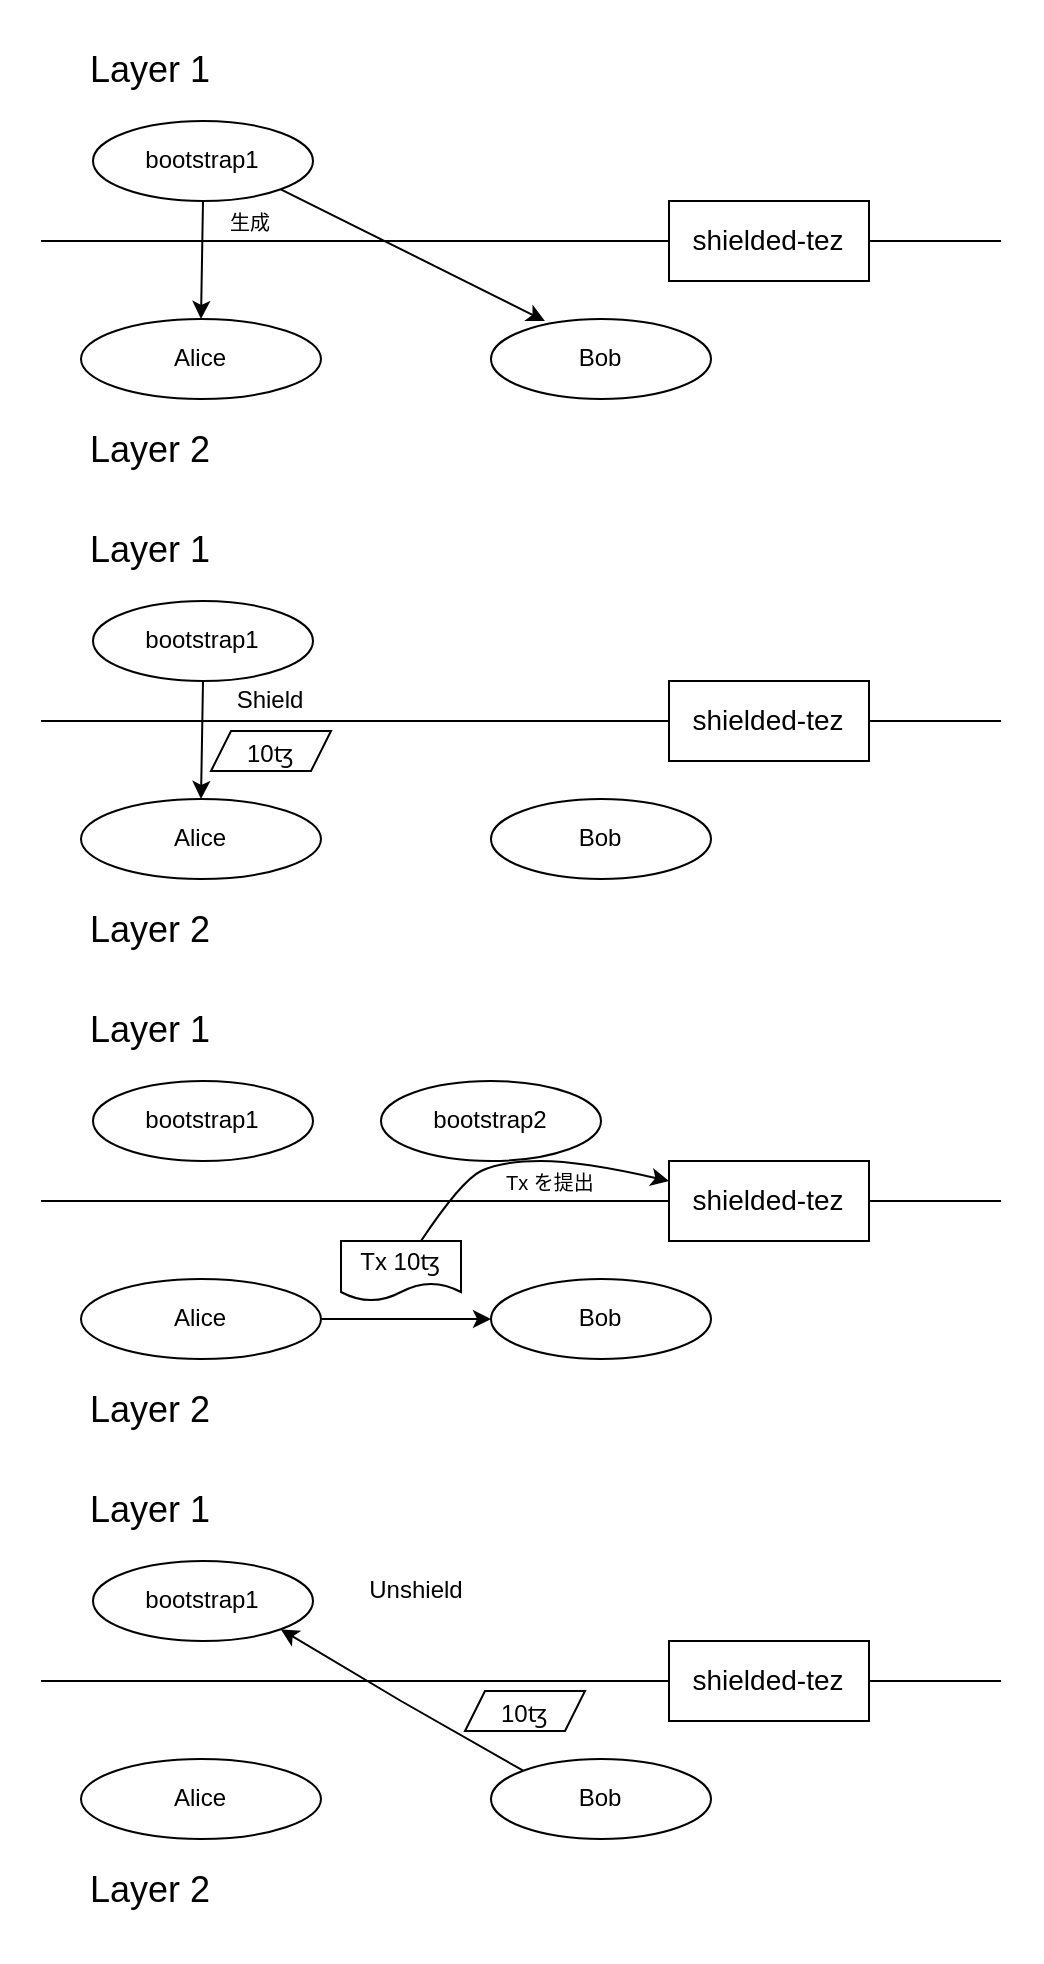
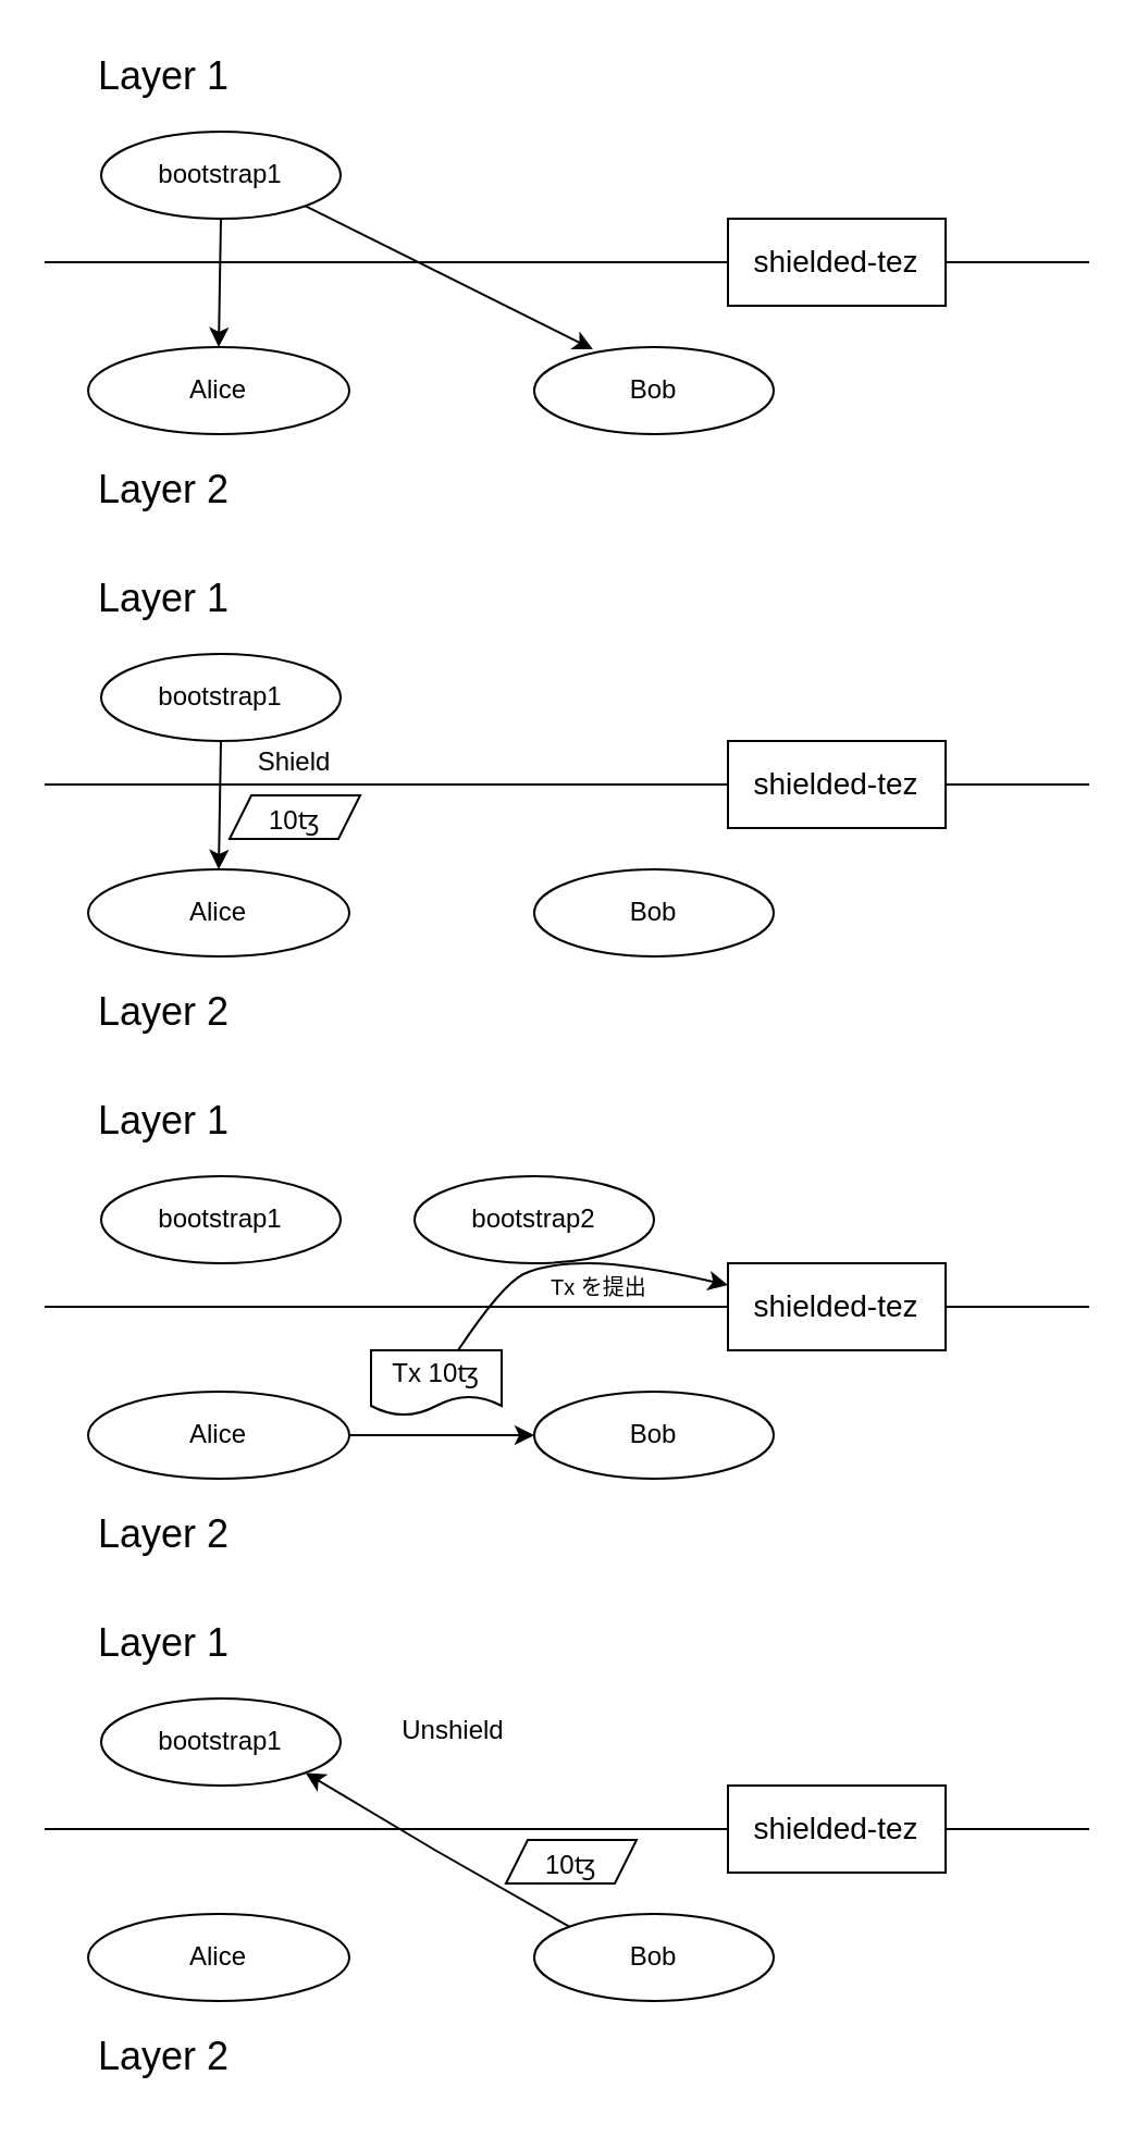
  <mxCell id="0" />
  <mxCell id="1" parent="0" />
  <mxCell id="2" value="" style="endArrow=none;html=1;rounded=0;startArrow=none;" edge="1" parent="1" source="12"><mxGeometry width="50" height="50" relative="1" as="geometry"><mxPoint y="120" as="sourcePoint" x="20" /><mxPoint x="500" y="120" as="targetPoint" /></mxGeometry></mxCell>
  <mxCell id="3" value="bootstrap1" style="ellipse;whiteSpace=wrap;html=1;" vertex="1" parent="1"><mxGeometry x="46" y="60" width="110" height="40" as="geometry" /></mxCell>
  <mxCell id="4" value="Alice" style="ellipse;whiteSpace=wrap;html=1;" vertex="1" parent="1"><mxGeometry x="40" y="159" width="120" height="40" as="geometry" /></mxCell>
  <mxCell id="5" value="Bob" style="ellipse;whiteSpace=wrap;html=1;" vertex="1" parent="1"><mxGeometry x="245" y="159" width="110" height="40" as="geometry" /></mxCell>
  <mxCell id="6" value="" style="endArrow=classic;html=1;rounded=0;fontSize=14;exitX=0.5;exitY=1;exitDx=0;exitDy=0;entryX=0.5;entryY=0;entryDx=0;entryDy=0;" edge="1" parent="1" source="3" target="4"><mxGeometry width="50" height="50" relative="1" as="geometry"><mxPoint x="380" y="240" as="sourcePoint" /><mxPoint x="430" y="190" as="targetPoint" /></mxGeometry></mxCell>
  <mxCell id="7" value="" style="endArrow=classic;html=1;rounded=0;fontSize=14;exitX=1;exitY=1;exitDx=0;exitDy=0;entryX=0.245;entryY=0.025;entryDx=0;entryDy=0;entryPerimeter=0;" edge="1" parent="1" source="3" target="5"><mxGeometry width="50" height="50" relative="1" as="geometry"><mxPoint x="380" y="240" as="sourcePoint" /><mxPoint x="430" y="190" as="targetPoint" /></mxGeometry></mxCell>
- <mxCell id="8" value="&lt;font style=&quot;font-size: 10px;&quot;&gt;生成&lt;/font&gt;" style="text;html=1;strokeColor=none;fillColor=none;align=center;verticalAlign=middle;whiteSpace=wrap;rounded=0;fontSize=14;" vertex="1" parent="1"><mxGeometry x="100" y="100" width="50" height="20" as="geometry" /></mxCell>
  <mxCell id="9" value="&lt;font style=&quot;font-size: 18px;&quot;&gt;Layer 1&lt;br&gt;&lt;/font&gt;" style="text;html=1;strokeColor=none;fillColor=none;align=center;verticalAlign=middle;whiteSpace=wrap;rounded=0;fontSize=10;" vertex="1" parent="1"><mxGeometry x="30" y="20" width="90" height="30" as="geometry" /></mxCell>
  <mxCell id="10" value="&lt;font style=&quot;font-size: 18px;&quot;&gt;Layer 2&lt;br&gt;&lt;/font&gt;" style="text;html=1;strokeColor=none;fillColor=none;align=center;verticalAlign=middle;whiteSpace=wrap;rounded=0;fontSize=10;" vertex="1" parent="1"><mxGeometry x="30" y="210" width="90" height="30" as="geometry" /></mxCell>
  <mxCell id="11" value="" style="endArrow=none;html=1;rounded=0;" edge="1" parent="1" target="12"><mxGeometry width="50" height="50" relative="1" as="geometry"><mxPoint y="120" as="sourcePoint" x="20" /><mxPoint x="500" y="120" as="targetPoint" /></mxGeometry></mxCell>
  <mxCell id="12" value="&lt;font style=&quot;font-size: 14px;&quot;&gt;shielded-tez&lt;/font&gt;" style="rounded=0;whiteSpace=wrap;html=1;" vertex="1" parent="1"><mxGeometry x="334" y="100" width="100" height="40" as="geometry" /></mxCell>
  <mxCell id="13" value="" style="endArrow=none;html=1;rounded=0;startArrow=none;" edge="1" parent="1" source="20"><mxGeometry width="50" height="50" relative="1" as="geometry"><mxPoint y="360" as="sourcePoint" x="20" /><mxPoint x="500" y="360" as="targetPoint" /></mxGeometry></mxCell>
  <mxCell id="14" value="bootstrap1" style="ellipse;whiteSpace=wrap;html=1;" vertex="1" parent="1"><mxGeometry x="46" y="300" width="110" height="40" as="geometry" /></mxCell>
  <mxCell id="15" value="Alice" style="ellipse;whiteSpace=wrap;html=1;" vertex="1" parent="1"><mxGeometry x="40" y="399" width="120" height="40" as="geometry" /></mxCell>
  <mxCell id="16" value="Bob" style="ellipse;whiteSpace=wrap;html=1;" vertex="1" parent="1"><mxGeometry x="245" y="399" width="110" height="40" as="geometry" /></mxCell>
  <mxCell id="17" value="&lt;font style=&quot;font-size: 18px;&quot;&gt;Layer 1&lt;br&gt;&lt;/font&gt;" style="text;html=1;strokeColor=none;fillColor=none;align=center;verticalAlign=middle;whiteSpace=wrap;rounded=0;fontSize=10;" vertex="1" parent="1"><mxGeometry x="30" y="260" width="90" height="30" as="geometry" /></mxCell>
  <mxCell id="18" value="&lt;font style=&quot;font-size: 18px;&quot;&gt;Layer 2&lt;br&gt;&lt;/font&gt;" style="text;html=1;strokeColor=none;fillColor=none;align=center;verticalAlign=middle;whiteSpace=wrap;rounded=0;fontSize=10;" vertex="1" parent="1"><mxGeometry x="30" y="450" width="90" height="30" as="geometry" /></mxCell>
  <mxCell id="19" value="" style="endArrow=none;html=1;rounded=0;" edge="1" parent="1" target="20"><mxGeometry width="50" height="50" relative="1" as="geometry"><mxPoint y="360" as="sourcePoint" x="20" /><mxPoint x="500" y="360" as="targetPoint" /></mxGeometry></mxCell>
  <mxCell id="20" value="&lt;font style=&quot;font-size: 14px;&quot;&gt;shielded-tez&lt;/font&gt;" style="rounded=0;whiteSpace=wrap;html=1;" vertex="1" parent="1"><mxGeometry x="334" y="340" width="100" height="40" as="geometry" /></mxCell>
  <mxCell id="21" value="" style="endArrow=classic;html=1;rounded=0;fontSize=18;exitX=0.5;exitY=1;exitDx=0;exitDy=0;entryX=0.5;entryY=0;entryDx=0;entryDy=0;" edge="1" parent="1" source="14" target="15"><mxGeometry width="50" height="50" relative="1" as="geometry"><mxPoint x="370" y="320" as="sourcePoint" /><mxPoint x="420" y="270" as="targetPoint" /></mxGeometry></mxCell>
  <mxCell id="22" value="&lt;font style=&quot;font-size: 12px;&quot;&gt;10ꜩ&lt;/font&gt;" style="shape=parallelogram;perimeter=parallelogramPerimeter;whiteSpace=wrap;html=1;fixedSize=1;fontSize=18;fillColor=none;size=10;" vertex="1" parent="1"><mxGeometry x="105" y="365" width="60" height="20" as="geometry" /></mxCell>
  <mxCell id="23" value="Shield" style="text;html=1;strokeColor=none;fillColor=none;align=center;verticalAlign=middle;whiteSpace=wrap;rounded=0;fontSize=12;" vertex="1" parent="1"><mxGeometry x="105" y="335" width="60" height="30" as="geometry" /></mxCell>
  <mxCell id="24" value="" style="endArrow=none;html=1;rounded=0;startArrow=none;" edge="1" parent="1" source="35"><mxGeometry width="50" height="50" relative="1" as="geometry"><mxPoint y="600" as="sourcePoint" x="20" /><mxPoint x="500" y="600" as="targetPoint" /></mxGeometry></mxCell>
  <mxCell id="25" value="bootstrap1" style="ellipse;whiteSpace=wrap;html=1;" vertex="1" parent="1"><mxGeometry x="46" y="540" width="110" height="40" as="geometry" /></mxCell>
  <mxCell id="26" value="Alice" style="ellipse;whiteSpace=wrap;html=1;" vertex="1" parent="1"><mxGeometry x="40" y="639" width="120" height="40" as="geometry" /></mxCell>
  <mxCell id="27" value="Bob" style="ellipse;whiteSpace=wrap;html=1;" vertex="1" parent="1"><mxGeometry x="245" y="639" width="110" height="40" as="geometry" /></mxCell>
  <mxCell id="28" value="" style="endArrow=classic;html=1;rounded=0;exitX=1;exitY=0.5;exitDx=0;exitDy=0;entryX=0;entryY=0.5;entryDx=0;entryDy=0;" edge="1" parent="1" source="26" target="27"><mxGeometry width="50" height="50" relative="1" as="geometry"><mxPoint x="380" y="739" as="sourcePoint" /><mxPoint x="430" y="689" as="targetPoint" /></mxGeometry></mxCell>
  <mxCell id="29" value="&lt;div&gt;Tx 10ꜩ&lt;/div&gt;" style="shape=document;whiteSpace=wrap;html=1;boundedLbl=1;" vertex="1" parent="1"><mxGeometry x="170" y="620" width="60" height="30" as="geometry" /></mxCell>
  <mxCell id="30" value="bootstrap2" style="ellipse;whiteSpace=wrap;html=1;" vertex="1" parent="1"><mxGeometry x="190" y="540" width="110" height="40" as="geometry" /></mxCell>
  <mxCell id="31" value="Tx を提出" style="text;html=1;strokeColor=none;fillColor=none;align=center;verticalAlign=middle;whiteSpace=wrap;rounded=0;fontSize=10;" vertex="1" parent="1"><mxGeometry x="245" y="576" width="60" height="30" as="geometry" /></mxCell>
  <mxCell id="32" value="&lt;font style=&quot;font-size: 18px;&quot;&gt;Layer 1&lt;br&gt;&lt;/font&gt;" style="text;html=1;strokeColor=none;fillColor=none;align=center;verticalAlign=middle;whiteSpace=wrap;rounded=0;fontSize=10;" vertex="1" parent="1"><mxGeometry x="30" y="500" width="90" height="30" as="geometry" /></mxCell>
  <mxCell id="33" value="&lt;font style=&quot;font-size: 18px;&quot;&gt;Layer 2&lt;br&gt;&lt;/font&gt;" style="text;html=1;strokeColor=none;fillColor=none;align=center;verticalAlign=middle;whiteSpace=wrap;rounded=0;fontSize=10;" vertex="1" parent="1"><mxGeometry x="30" y="690" width="90" height="30" as="geometry" /></mxCell>
  <mxCell id="34" value="" style="endArrow=none;html=1;rounded=0;" edge="1" parent="1" target="35"><mxGeometry width="50" height="50" relative="1" as="geometry"><mxPoint y="600" as="sourcePoint" x="20" /><mxPoint x="500" y="600" as="targetPoint" /></mxGeometry></mxCell>
  <mxCell id="35" value="&lt;font style=&quot;font-size: 14px;&quot;&gt;shielded-tez&lt;/font&gt;" style="rounded=0;whiteSpace=wrap;html=1;" vertex="1" parent="1"><mxGeometry x="334" y="580" width="100" height="40" as="geometry" /></mxCell>
  <mxCell id="36" value="" style="curved=1;endArrow=classic;html=1;rounded=0;fontSize=18;entryX=0;entryY=0.25;entryDx=0;entryDy=0;" edge="1" parent="1" target="35"><mxGeometry width="50" height="50" relative="1" as="geometry"><mxPoint x="210" y="620" as="sourcePoint" /><mxPoint x="310" y="590" as="targetPoint" /><Array as="points"><mxPoint x="230" y="590" /><mxPoint x="250" y="580" /><mxPoint x="290" y="580" /></Array></mxGeometry></mxCell>
  <mxCell id="37" value="" style="endArrow=none;html=1;rounded=0;startArrow=none;" edge="1" parent="1" source="44"><mxGeometry width="50" height="50" relative="1" as="geometry"><mxPoint y="840" as="sourcePoint" x="20" /><mxPoint x="500" y="840" as="targetPoint" /></mxGeometry></mxCell>
  <mxCell id="38" value="bootstrap1" style="ellipse;whiteSpace=wrap;html=1;" vertex="1" parent="1"><mxGeometry x="46" y="780" width="110" height="40" as="geometry" /></mxCell>
  <mxCell id="39" value="Alice" style="ellipse;whiteSpace=wrap;html=1;" vertex="1" parent="1"><mxGeometry x="40" y="879" width="120" height="40" as="geometry" /></mxCell>
  <mxCell id="40" value="Bob" style="ellipse;whiteSpace=wrap;html=1;" vertex="1" parent="1"><mxGeometry x="245" y="879" width="110" height="40" as="geometry" /></mxCell>
  <mxCell id="41" value="&lt;font style=&quot;font-size: 18px;&quot;&gt;Layer 1&lt;br&gt;&lt;/font&gt;" style="text;html=1;strokeColor=none;fillColor=none;align=center;verticalAlign=middle;whiteSpace=wrap;rounded=0;fontSize=10;" vertex="1" parent="1"><mxGeometry x="30" y="740" width="90" height="30" as="geometry" /></mxCell>
  <mxCell id="42" value="&lt;font style=&quot;font-size: 18px;&quot;&gt;Layer 2&lt;br&gt;&lt;/font&gt;" style="text;html=1;strokeColor=none;fillColor=none;align=center;verticalAlign=middle;whiteSpace=wrap;rounded=0;fontSize=10;" vertex="1" parent="1"><mxGeometry x="30" y="930" width="90" height="30" as="geometry" /></mxCell>
  <mxCell id="43" value="" style="endArrow=none;html=1;rounded=0;" edge="1" parent="1" target="44"><mxGeometry width="50" height="50" relative="1" as="geometry"><mxPoint y="840" as="sourcePoint" x="20" /><mxPoint x="500" y="840" as="targetPoint" /></mxGeometry></mxCell>
  <mxCell id="44" value="&lt;font style=&quot;font-size: 14px;&quot;&gt;shielded-tez&lt;/font&gt;" style="rounded=0;whiteSpace=wrap;html=1;" vertex="1" parent="1"><mxGeometry x="334" y="820" width="100" height="40" as="geometry" /></mxCell>
  <mxCell id="45" value="" style="endArrow=classic;html=1;rounded=0;fontSize=18;exitX=0;exitY=0;exitDx=0;exitDy=0;entryX=1;entryY=1;entryDx=0;entryDy=0;" edge="1" parent="1" source="40" target="38"><mxGeometry width="50" height="50" relative="1" as="geometry"><mxPoint x="370" y="800" as="sourcePoint" /><mxPoint x="190" y="790" as="targetPoint" /><Array as="points"><mxPoint x="200" y="850" /></Array></mxGeometry></mxCell>
  <mxCell id="46" value="&lt;font style=&quot;font-size: 12px;&quot;&gt;10ꜩ&lt;/font&gt;" style="shape=parallelogram;perimeter=parallelogramPerimeter;whiteSpace=wrap;html=1;fixedSize=1;fontSize=18;fillColor=none;size=10;" vertex="1" parent="1"><mxGeometry x="232" y="845" width="60" height="20" as="geometry" /></mxCell>
  <mxCell id="47" value="Unshield" style="text;html=1;strokeColor=none;fillColor=none;align=center;verticalAlign=middle;whiteSpace=wrap;rounded=0;fontSize=12;" vertex="1" parent="1"><mxGeometry x="178" y="780" width="60" height="30" as="geometry" /></mxCell>
